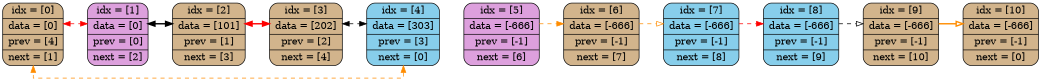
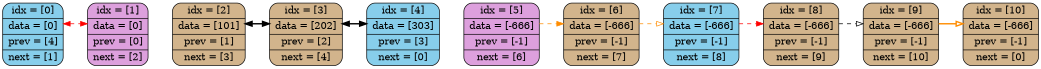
  digraph {
    rankdir=LR
    splines=ortho
    node [fillcolor=tan shape=Mrecord style=filled]
    edge [color=invis]
-   n1 [label="idx = [0] | data = [0] | prev = [4] | next = [1] "]
+   n1 [fillcolor=skyblue label="idx = [0] | data = [0] | prev = [4] | next = [1] "]
    n2 [fillcolor=plum label="idx = [1] | data = [0] | prev = [0] | next = [2] "]
    n3 [label="idx = [2] | data = [101] | prev = [1] | next = [3] "]
    n4 [label="idx = [3] | data = [202] | prev = [2] | next = [4] "]
    n5 [fillcolor=skyblue label="idx = [4] | data = [303] | prev = [3] | next = [0] "]
    n6 [fillcolor=plum label="idx = [5] | data = [-666] | prev = [-1] | next = [6] "]
    n7 [label="idx = [6] | data = [-666] | prev = [-1] | next = [7] "]
    n8 [fillcolor=skyblue label="idx = [7] | data = [-666] | prev = [-1] | next = [8] "]
-   n9 [fillcolor=skyblue label="idx = [8] | data = [-666] | prev = [-1] | next = [9] "]
+   n9 [label="idx = [8] | data = [-666] | prev = [-1] | next = [9] "]
    n10 [label="idx = [9] | data = [-666] | prev = [-1] | next = [10] "]
    n11 [label="idx = [10] | data = [-666] | prev = [-1] | next = [0] "]
    n1 -> n2
    n1 -> n2 [color=red constraint=false dir=both style=dashed]
    n2 -> n3
-   n2 -> n3 [color=black constraint=false dir=both style=bold]
    n3 -> n4
-   n3 -> n4 [color=red constraint=false dir=both style=bold]
+   n3 -> n4 [color=black constraint=false dir=both style=bold]
    n4 -> n5
-   n4 -> n5 [color=black constraint=false dir=both style=dashed]
-   n5 -> n1 [color=darkorange constraint=false dir=both style=dashed]
+   n4 -> n5 [color=black constraint=false dir=both style=bold]
    n5 -> n6
    n6 -> n7
    n6 -> n7 [color=darkorange constraint=false style=dashed arrowhead=normal]
    n7 -> n8
    n7 -> n8 [color=darkorange constraint=false style=dashed arrowhead=onormal]
    n8 -> n9
    n8 -> n9 [color=red constraint=false style=dashed arrowhead=normal]
    n9 -> n10
    n9 -> n10 [color=black constraint=false style=dashed arrowhead=onormal]
    n10 -> n11
    n10 -> n11 [color=darkorange constraint=false style=bold arrowhead=onormal]
  }
